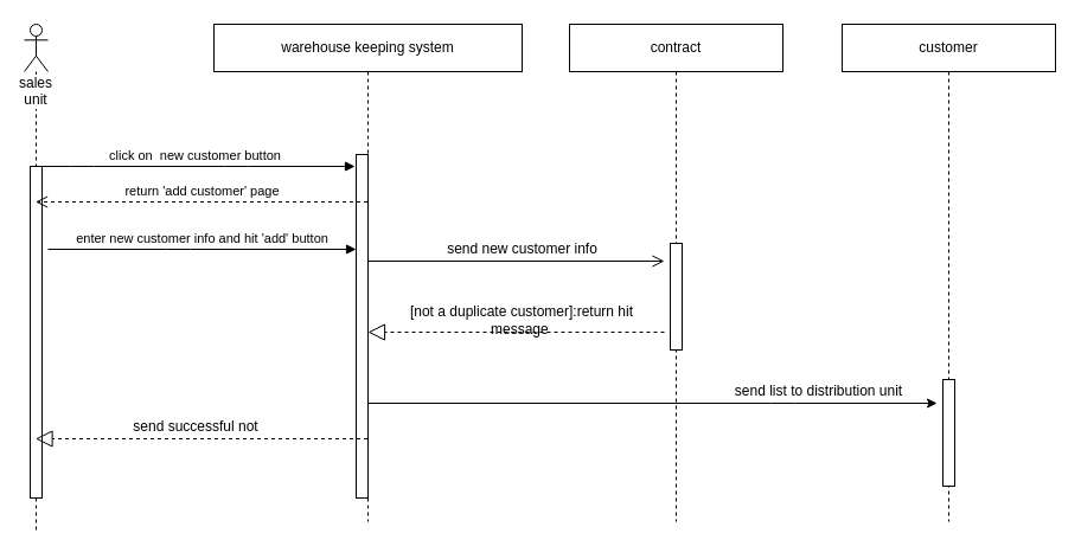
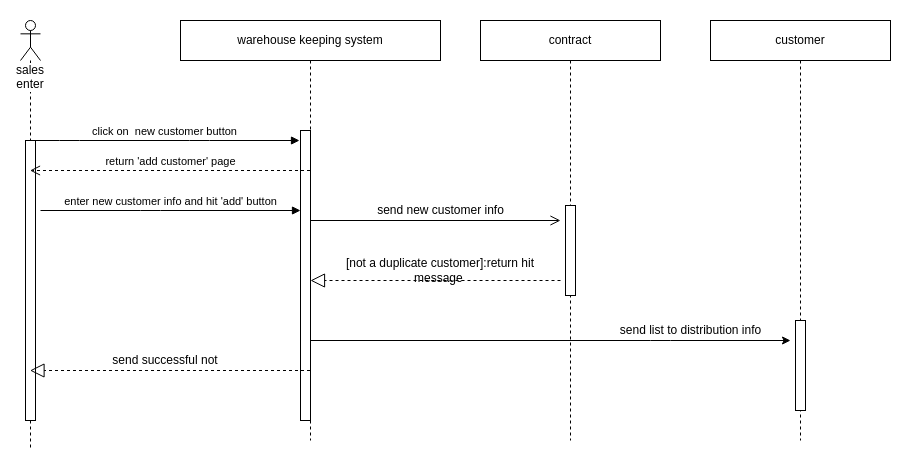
  <mxCell id="0" />
  <mxCell id="1" parent="0" />
- <mxCell id="2" value="sales unit" style="shape=umlLifeline;participant=umlActor;perimeter=lifelinePerimeter;whiteSpace=wrap;html=1;container=1;collapsible=0;recursiveResize=0;verticalAlign=top;spacingTop=36;labelBackgroundColor=#ffffff;outlineConnect=0;" parent="1" vertex="1"><mxGeometry x="20" y="20" width="20" height="430" as="geometry" /></mxCell>
+ <mxCell id="2" value="sales enter" style="shape=umlLifeline;participant=umlActor;perimeter=lifelinePerimeter;whiteSpace=wrap;html=1;container=1;collapsible=0;recursiveResize=0;verticalAlign=top;spacingTop=36;labelBackgroundColor=#ffffff;outlineConnect=0;" parent="1" vertex="1"><mxGeometry x="20" y="20" width="20" height="430" as="geometry" /></mxCell>
  <mxCell id="3" value="" style="html=1;points=[];perimeter=orthogonalPerimeter;" parent="2" vertex="1"><mxGeometry x="5" y="120" width="10" height="280" as="geometry" /></mxCell>
  <mxCell id="4" value="warehouse keeping system" style="shape=umlLifeline;perimeter=lifelinePerimeter;whiteSpace=wrap;html=1;container=1;collapsible=0;recursiveResize=0;outlineConnect=0;" parent="1" vertex="1"><mxGeometry x="180" y="20" width="260" height="420" as="geometry" /></mxCell>
  <mxCell id="5" value="" style="html=1;points=[];perimeter=orthogonalPerimeter;" parent="4" vertex="1"><mxGeometry x="120" y="110" width="10" height="290" as="geometry" /></mxCell>
  <mxCell id="6" value="click on&amp;nbsp; new customer&amp;nbsp;button" style="html=1;verticalAlign=bottom;endArrow=block;" parent="1" edge="1"><mxGeometry width="80" relative="1" as="geometry"><mxPoint x="28.667" y="140" as="sourcePoint" /><mxPoint x="299" y="140" as="targetPoint" /><Array as="points"><mxPoint x="69" y="140" /><mxPoint x="199" y="140" /></Array></mxGeometry></mxCell>
  <mxCell id="7" value="contract" style="shape=umlLifeline;perimeter=lifelinePerimeter;whiteSpace=wrap;html=1;container=1;collapsible=0;recursiveResize=0;outlineConnect=0;" parent="1" vertex="1"><mxGeometry x="480" y="20" width="180" height="420" as="geometry" /></mxCell>
  <mxCell id="8" value="" style="html=1;points=[];perimeter=orthogonalPerimeter;" parent="7" vertex="1"><mxGeometry x="85" y="185" width="10" height="90" as="geometry" /></mxCell>
  <mxCell id="9" value="enter new customer info and hit 'add' button" style="html=1;verticalAlign=bottom;endArrow=block;" parent="1" target="5" edge="1"><mxGeometry width="80" relative="1" as="geometry"><mxPoint x="40" y="210" as="sourcePoint" /><mxPoint x="120" y="179.5" as="targetPoint" /><Array as="points"><mxPoint x="150" y="210" /></Array></mxGeometry></mxCell>
  <mxCell id="10" value="" style="html=1;verticalAlign=bottom;endArrow=open;endSize=8;" parent="1" source="5" edge="1"><mxGeometry relative="1" as="geometry"><mxPoint x="420" y="210" as="sourcePoint" /><mxPoint x="560" y="220" as="targetPoint" /></mxGeometry></mxCell>
  <mxCell id="11" value="return 'add customer' page" style="html=1;verticalAlign=bottom;endArrow=open;dashed=1;endSize=8;" parent="1" source="4" edge="1" target="2"><mxGeometry x="-0.003" relative="1" as="geometry"><mxPoint x="265" y="190" as="sourcePoint" /><mxPoint x="40" y="190" as="targetPoint" /><Array as="points"><mxPoint x="170" y="170" /></Array><mxPoint as="offset" /></mxGeometry></mxCell>
  <mxCell id="12" value="[not a duplicate customer]:return hit message&amp;nbsp;" style="text;html=1;strokeColor=none;fillColor=none;align=center;verticalAlign=middle;whiteSpace=wrap;rounded=0;" parent="1" vertex="1"><mxGeometry x="330" y="260" width="220" height="20" as="geometry" /></mxCell>
  <mxCell id="13" value="" style="endArrow=block;dashed=1;endFill=0;endSize=12;html=1;" parent="1" source="4" target="2" edge="1"><mxGeometry width="160" relative="1" as="geometry"><mxPoint x="250" y="230" as="sourcePoint" /><mxPoint x="410" y="230" as="targetPoint" /><Array as="points"><mxPoint x="170" y="370" /></Array></mxGeometry></mxCell>
  <mxCell id="14" value="send successful not" style="text;html=1;strokeColor=none;fillColor=none;align=center;verticalAlign=middle;whiteSpace=wrap;rounded=0;" parent="1" vertex="1"><mxGeometry x="70" y="350" width="190" height="20" as="geometry" /></mxCell>
  <mxCell id="15" value="customer" style="shape=umlLifeline;perimeter=lifelinePerimeter;whiteSpace=wrap;html=1;container=1;collapsible=0;recursiveResize=0;outlineConnect=0;" vertex="1" parent="1"><mxGeometry x="710" y="20" width="180" height="420" as="geometry" /></mxCell>
  <mxCell id="16" value="" style="html=1;points=[];perimeter=orthogonalPerimeter;" vertex="1" parent="15"><mxGeometry x="85" y="300" width="10" height="90" as="geometry" /></mxCell>
  <mxCell id="17" value="send new customer info" style="text;html=1;align=center;verticalAlign=middle;resizable=0;points=[];autosize=1;" vertex="1" parent="1"><mxGeometry x="370" y="200" width="140" height="20" as="geometry" /></mxCell>
  <mxCell id="18" value="" style="endArrow=classic;html=1;" edge="1" parent="1" source="4"><mxGeometry width="50" height="50" relative="1" as="geometry"><mxPoint x="580" y="290" as="sourcePoint" /><mxPoint x="790" y="340" as="targetPoint" /><Array as="points"><mxPoint x="660" y="340" /></Array></mxGeometry></mxCell>
- <mxCell id="19" value="send list to distribution unit&lt;br&gt;" style="text;html=1;align=center;verticalAlign=middle;resizable=0;points=[];autosize=1;" vertex="1" parent="1"><mxGeometry x="610" y="320" width="160" height="20" as="geometry" /></mxCell>
+ <mxCell id="19" value="send list to distribution info&lt;br&gt;" style="text;html=1;align=center;verticalAlign=middle;resizable=0;points=[];autosize=1;" vertex="1" parent="1"><mxGeometry x="610" y="320" width="160" height="20" as="geometry" /></mxCell>
  <mxCell id="20" value="" style="endArrow=block;dashed=1;endFill=0;endSize=12;html=1;" edge="1" parent="1"><mxGeometry width="160" relative="1" as="geometry"><mxPoint x="560" y="280" as="sourcePoint" /><mxPoint x="309.997" y="280" as="targetPoint" /><Array as="points"><mxPoint x="460.33" y="280" /></Array></mxGeometry></mxCell>
